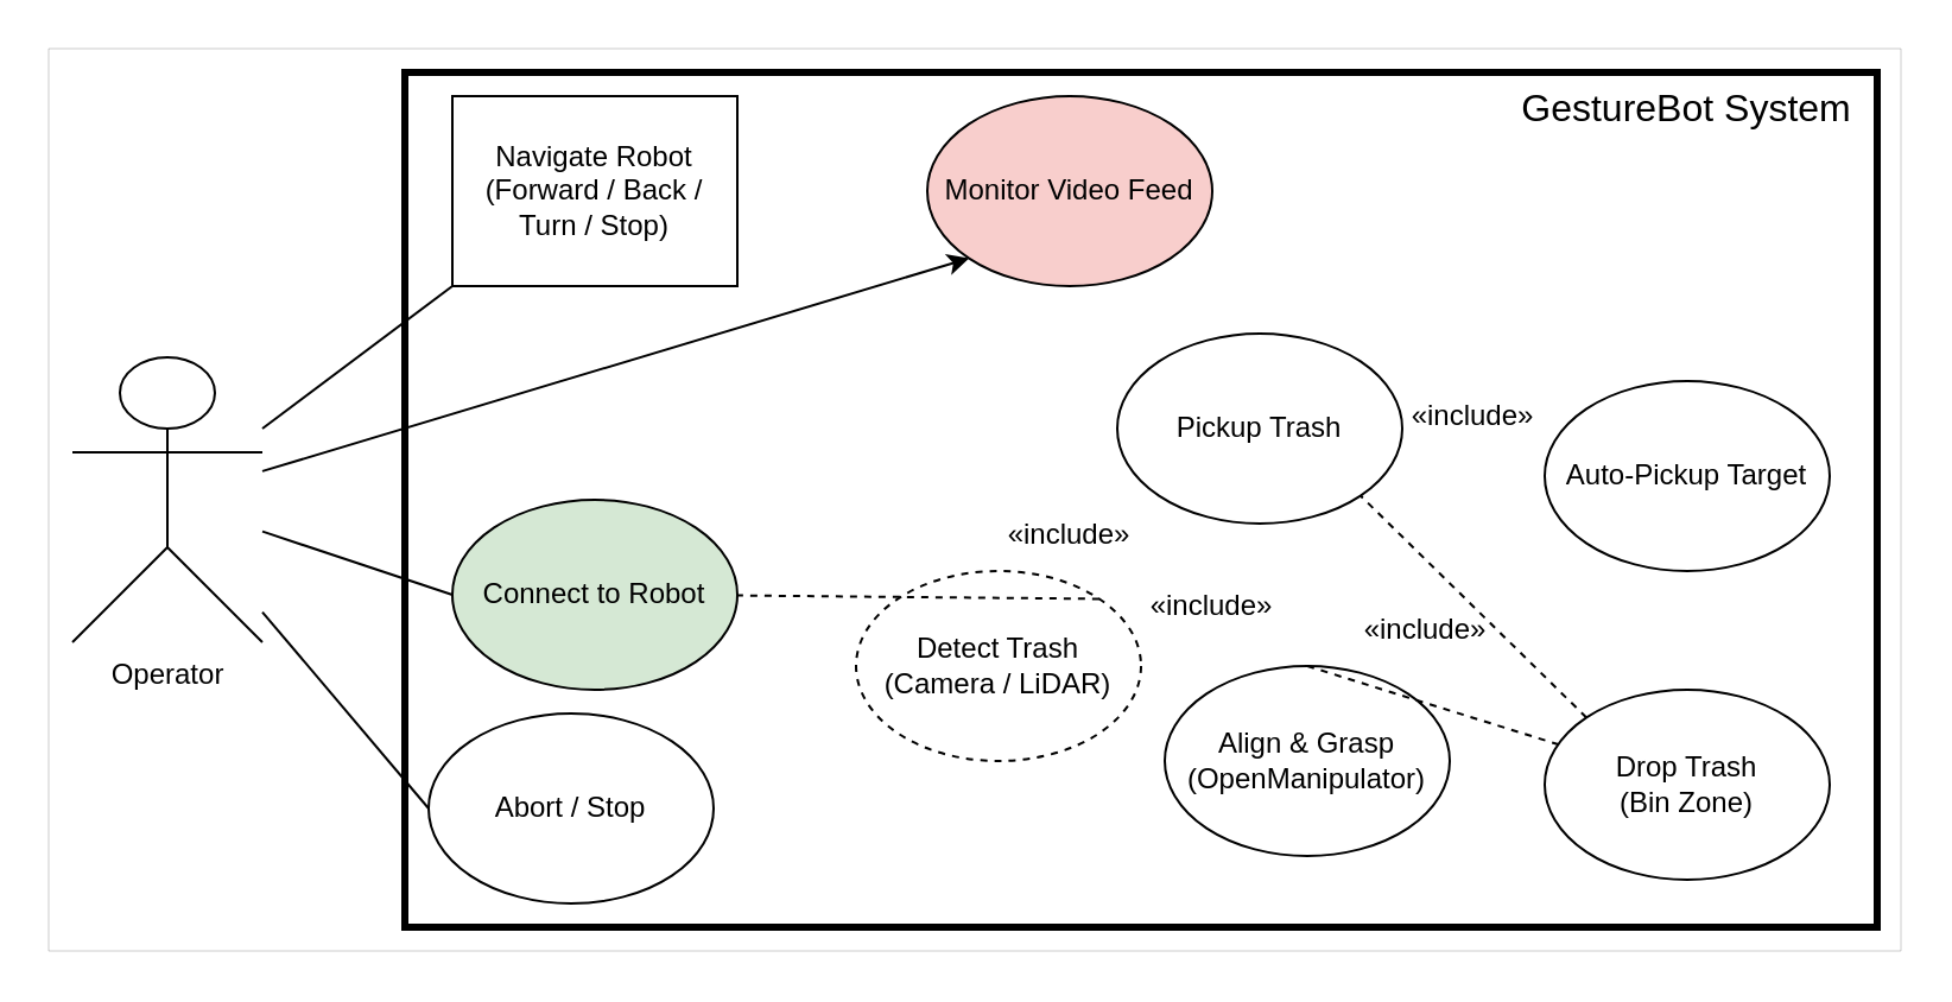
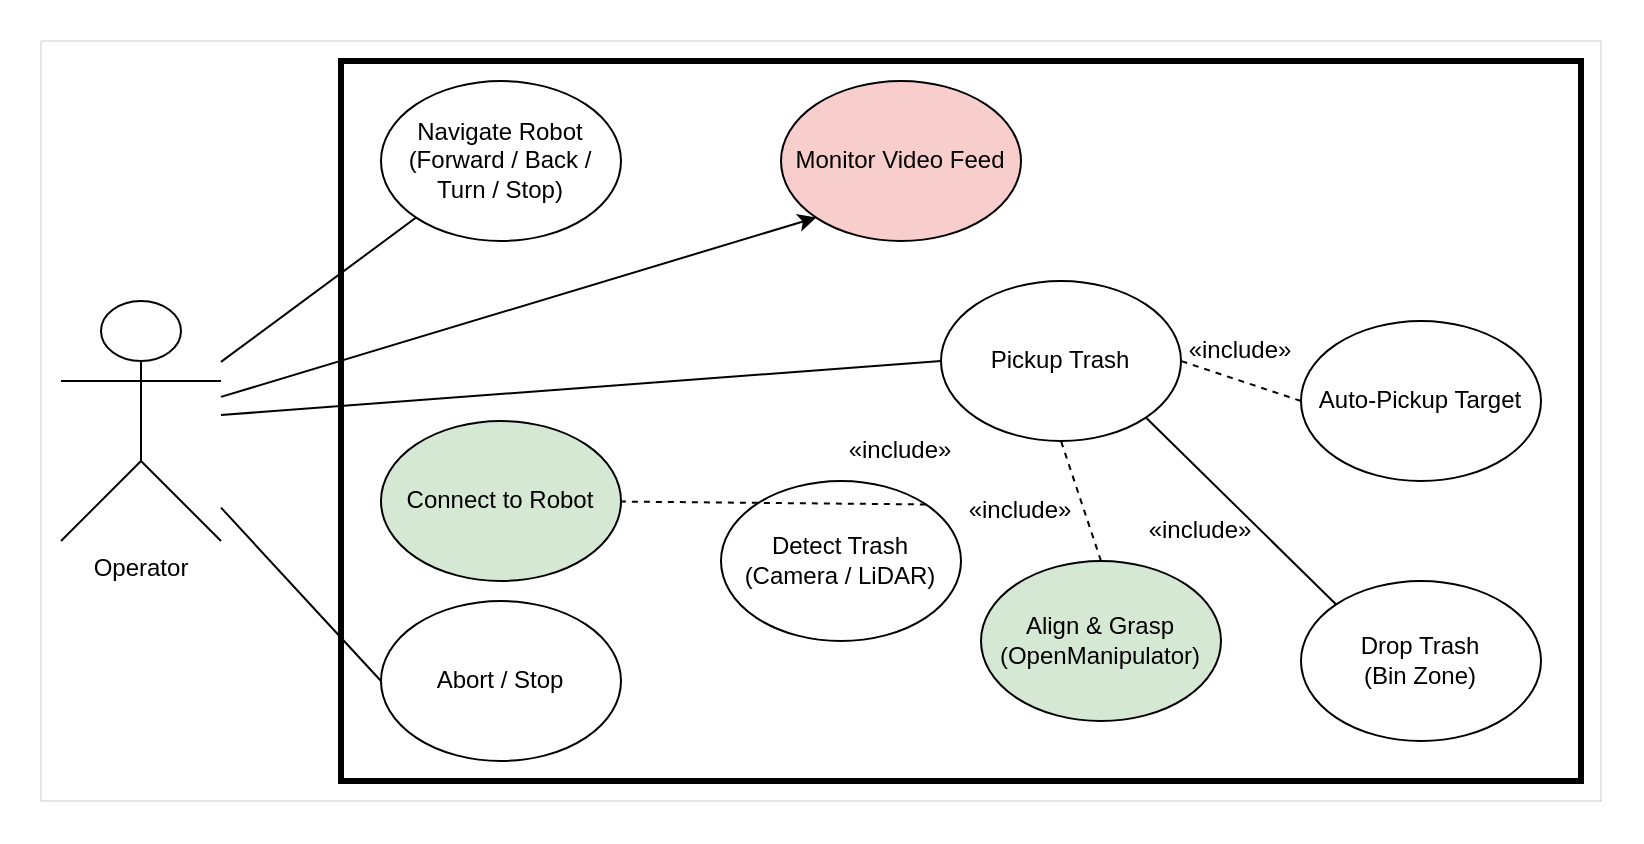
  <mxCell id="0" />
  <mxCell id="1" parent="0" />
  <mxCell id="2" value="" style="rounded=0;whiteSpace=wrap;html=1;strokeWidth=0;" parent="1" vertex="1"><mxGeometry x="20" y="20" width="780" height="380" as="geometry" /></mxCell>
- <mxCell id="3" value="&lt;font style=&quot;font-size: 16px;&quot;&gt;GestureBot System&lt;/font&gt;" style="text;html=1;align=center;verticalAlign=middle;whiteSpace=wrap;rounded=0;" parent="1" vertex="1"><mxGeometry x="630" y="30" width="160" height="30" as="geometry" /></mxCell>
  <mxCell id="4" value="Operator" style="shape=umlActor;verticalLabelPosition=bottom;verticalAlign=top;html=1;outlineConnect=0;" parent="1" vertex="1"><mxGeometry x="30" y="150" width="80" height="120" as="geometry" /></mxCell>
  <mxCell id="5" value="Connect to Robot" style="ellipse;whiteSpace=wrap;html=1;fillColor=#d5e8d4;" parent="1" vertex="1"><mxGeometry x="190" y="210" width="120" height="80" as="geometry" /></mxCell>
- <mxCell id="6" value="Detect Trash&lt;div&gt;(Camera /&amp;nbsp;&lt;span style=&quot;background-color: transparent; color: light-dark(rgb(0, 0, 0), rgb(255, 255, 255));&quot;&gt;LiDAR)&lt;/span&gt;&lt;/div&gt;" style="ellipse;whiteSpace=wrap;html=1;dashed=1;" parent="1" vertex="1"><mxGeometry x="360" y="240" width="120" height="80" as="geometry" /></mxCell>
- <mxCell id="7" value="Abort / Stop" style="ellipse;whiteSpace=wrap;html=1;" parent="1" vertex="1"><mxGeometry x="180" y="300" width="120" height="80" as="geometry" /></mxCell>
- <mxCell id="8" value="Navigate Robot&lt;div&gt;(Forward / Back / Turn / Stop)&lt;/div&gt;" style="whiteSpace=wrap;html=1;rounded=0;" parent="1" vertex="1"><mxGeometry x="190" y="40" width="120" height="80" as="geometry" /></mxCell>
+ <mxCell id="6" value="Detect Trash&lt;div&gt;(Camera /&amp;nbsp;&lt;span style=&quot;background-color: transparent; color: light-dark(rgb(0, 0, 0), rgb(255, 255, 255));&quot;&gt;LiDAR)&lt;/span&gt;&lt;/div&gt;" style="ellipse;whiteSpace=wrap;html=1;" parent="1" vertex="1"><mxGeometry x="360" y="240" width="120" height="80" as="geometry" /></mxCell>
+ <mxCell id="7" value="Abort / Stop" style="ellipse;whiteSpace=wrap;html=1;" parent="1" vertex="1"><mxGeometry x="190" y="300" width="120" height="80" as="geometry" /></mxCell>
+ <mxCell id="8" value="Navigate Robot&lt;div&gt;(Forward / Back / Turn / Stop)&lt;/div&gt;" style="ellipse;whiteSpace=wrap;html=1;" parent="1" vertex="1"><mxGeometry x="190" y="40" width="120" height="80" as="geometry" /></mxCell>
  <mxCell id="9" value="Pickup Trash" style="ellipse;whiteSpace=wrap;html=1;" parent="1" vertex="1"><mxGeometry x="470" y="140" width="120" height="80" as="geometry" /></mxCell>
  <mxCell id="10" value="Monitor Video Feed" style="ellipse;whiteSpace=wrap;html=1;fillColor=#f8cecc;" parent="1" vertex="1"><mxGeometry x="390" y="40" width="120" height="80" as="geometry" /></mxCell>
  <mxCell id="11" value="Auto-Pickup Target" style="ellipse;whiteSpace=wrap;html=1;" parent="1" vertex="1"><mxGeometry x="650" y="160" width="120" height="80" as="geometry" /></mxCell>
  <mxCell id="12" value="&lt;div&gt;Drop Trash&lt;/div&gt;(Bin Zone)" style="ellipse;whiteSpace=wrap;html=1;" parent="1" vertex="1"><mxGeometry x="650" y="290" width="120" height="80" as="geometry" /></mxCell>
- <mxCell id="13" value="Align &amp;amp; Grasp&lt;div&gt;(OpenManipulator)&lt;/div&gt;" style="ellipse;whiteSpace=wrap;html=1;" parent="1" vertex="1"><mxGeometry x="490" y="280" width="120" height="80" as="geometry" /></mxCell>
+ <mxCell id="13" value="Align &amp;amp; Grasp&lt;div&gt;(OpenManipulator)&lt;/div&gt;" style="ellipse;whiteSpace=wrap;html=1;fillColor=#d5e8d4;" parent="1" vertex="1"><mxGeometry x="490" y="280" width="120" height="80" as="geometry" /></mxCell>
  <mxCell id="14" value="" style="endArrow=none;html=1;rounded=0;entryX=0;entryY=1;entryDx=0;entryDy=0;" parent="1" source="4" target="8" edge="1"><mxGeometry width="50" height="50" relative="1" as="geometry"><mxPoint x="400" y="210" as="sourcePoint" /><mxPoint x="160" y="260" as="targetPoint" /></mxGeometry></mxCell>
  <mxCell id="15" value="" style="endArrow=classic;html=1;rounded=0;entryX=0;entryY=1;entryDx=0;entryDy=0;" parent="1" source="4" target="10" edge="1"><mxGeometry width="50" height="50" relative="1" as="geometry"><mxPoint x="400" y="210" as="sourcePoint" /><mxPoint x="450" y="160" as="targetPoint" /></mxGeometry></mxCell>
- <mxCell id="17" value="" style="endArrow=none;html=1;rounded=0;exitX=0;exitY=0.5;exitDx=0;exitDy=0;" parent="1" source="5" target="4" edge="1"><mxGeometry width="50" height="50" relative="1" as="geometry"><mxPoint x="400" y="210" as="sourcePoint" /><mxPoint x="450" y="160" as="targetPoint" /></mxGeometry></mxCell>
+ <mxCell id="16" value="" style="endArrow=none;html=1;rounded=0;entryX=0;entryY=0.5;entryDx=0;entryDy=0;" parent="1" source="4" target="9" edge="1"><mxGeometry width="50" height="50" relative="1" as="geometry"><mxPoint x="400" y="210" as="sourcePoint" /><mxPoint x="450" y="160" as="targetPoint" /></mxGeometry></mxCell>
  <mxCell id="18" value="" style="endArrow=none;html=1;rounded=0;exitX=0;exitY=0.5;exitDx=0;exitDy=0;" parent="1" source="7" target="4" edge="1"><mxGeometry width="50" height="50" relative="1" as="geometry"><mxPoint x="400" y="210" as="sourcePoint" /><mxPoint x="450" y="160" as="targetPoint" /></mxGeometry></mxCell>
  <mxCell id="19" value="" style="endArrow=none;dashed=1;html=1;rounded=0;exitX=1;exitY=0;exitDx=0;exitDy=0;" parent="1" source="6" target="5" edge="1"><mxGeometry width="50" height="50" relative="1" as="geometry"><mxPoint x="400" y="210" as="sourcePoint" /><mxPoint x="450" y="160" as="targetPoint" /></mxGeometry></mxCell>
- <mxCell id="20" value="" style="endArrow=none;dashed=1;html=1;rounded=0;exitX=0.5;exitY=0;exitDx=0;exitDy=0;" parent="1" source="13" target="12" edge="1"><mxGeometry width="50" height="50" relative="1" as="geometry"><mxPoint x="400" y="210" as="sourcePoint" /><mxPoint x="450" y="160" as="targetPoint" /></mxGeometry></mxCell>
- <mxCell id="22" value="" style="endArrow=none;dashed=1;html=1;rounded=0;entryX=1;entryY=1;entryDx=0;entryDy=0;exitX=0;exitY=0;exitDx=0;exitDy=0;" parent="1" source="12" target="9" edge="1"><mxGeometry width="50" height="50" relative="1" as="geometry"><mxPoint x="400" y="210" as="sourcePoint" /><mxPoint x="450" y="160" as="targetPoint" /></mxGeometry></mxCell>
+ <mxCell id="20" value="" style="endArrow=none;dashed=1;html=1;rounded=0;exitX=0.5;exitY=0;exitDx=0;exitDy=0;entryX=0.5;entryY=1;entryDx=0;entryDy=0;" parent="1" source="13" target="9" edge="1"><mxGeometry width="50" height="50" relative="1" as="geometry"><mxPoint x="400" y="210" as="sourcePoint" /><mxPoint x="450" y="160" as="targetPoint" /></mxGeometry></mxCell>
+ <mxCell id="21" value="" style="endArrow=none;dashed=1;html=1;rounded=0;exitX=0;exitY=0.5;exitDx=0;exitDy=0;entryX=1;entryY=0.5;entryDx=0;entryDy=0;" parent="1" source="11" target="9" edge="1"><mxGeometry width="50" height="50" relative="1" as="geometry"><mxPoint x="400" y="210" as="sourcePoint" /><mxPoint x="450" y="160" as="targetPoint" /></mxGeometry></mxCell>
+ <mxCell id="22" value="" style="endArrow=none;dashed=0;html=1;rounded=0;entryX=1;entryY=1;entryDx=0;entryDy=0;exitX=0;exitY=0;exitDx=0;exitDy=0;" parent="1" source="12" target="9" edge="1"><mxGeometry width="50" height="50" relative="1" as="geometry"><mxPoint x="400" y="210" as="sourcePoint" /><mxPoint x="450" y="160" as="targetPoint" /></mxGeometry></mxCell>
  <mxCell id="23" value="«include»" style="text;html=1;align=center;verticalAlign=middle;whiteSpace=wrap;rounded=0;" parent="1" vertex="1"><mxGeometry x="420" y="210" width="60" height="30" as="geometry" /></mxCell>
  <mxCell id="24" value="«include»" style="text;html=1;align=center;verticalAlign=middle;whiteSpace=wrap;rounded=0;" parent="1" vertex="1"><mxGeometry x="480" y="240" width="60" height="30" as="geometry" /></mxCell>
  <mxCell id="25" value="«include»" style="text;html=1;align=center;verticalAlign=middle;whiteSpace=wrap;rounded=0;" parent="1" vertex="1"><mxGeometry x="570" y="250" width="60" height="30" as="geometry" /></mxCell>
  <mxCell id="26" value="«include»" style="text;html=1;align=center;verticalAlign=middle;whiteSpace=wrap;rounded=0;" parent="1" vertex="1"><mxGeometry x="590" y="160" width="60" height="30" as="geometry" /></mxCell>
  <mxCell id="27" value="" style="rounded=0;whiteSpace=wrap;html=1;strokeWidth=3;fillColor=none;" parent="1" vertex="1"><mxGeometry x="170" y="30" width="620" height="360" as="geometry" /></mxCell>
